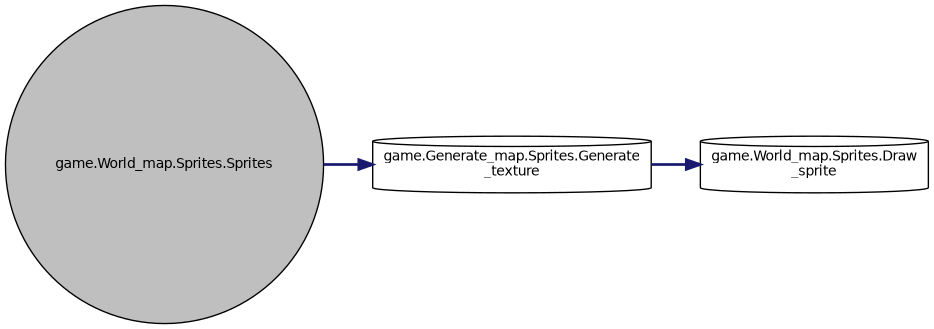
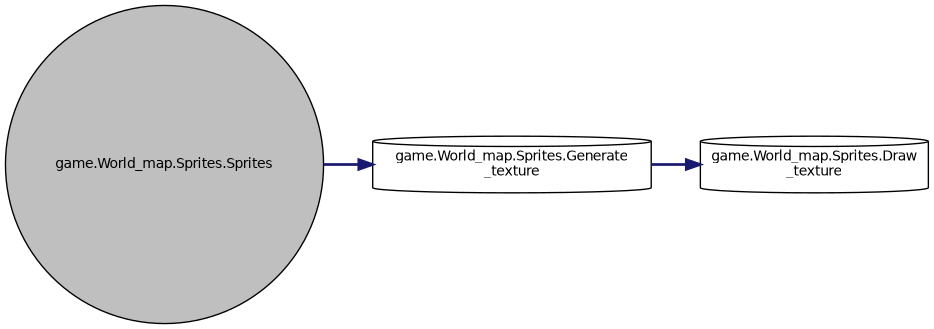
  digraph {
    rankdir=LR
    node [color=black fillcolor=white fontname=Helvetica fontsize=10 shape=cylinder style=filled]
    edge [color=midnightblue fontname=Helvetica fontsize=10 labelfontname=Helvetica labelfontsize=10 style=bold]
    n1 [fillcolor=grey75 fontcolor=black height=0.2 label="game.World_map.Sprites.Sprites" shape=circle width=0.4]
-   n2 [height=0.2 label="game.Generate_map.Sprites.Generate\l_texture" width=0.4]
-   n3 [height=0.2 label="game.World_map.Sprites.Draw\l_sprite" width=0.4]
+   n2 [height=0.2 label="game.World_map.Sprites.Generate\l_texture" width=0.4]
+   n3 [height=0.2 label="game.World_map.Sprites.Draw\l_texture" width=0.4]
    n1 -> n2
    n2 -> n3
  }
